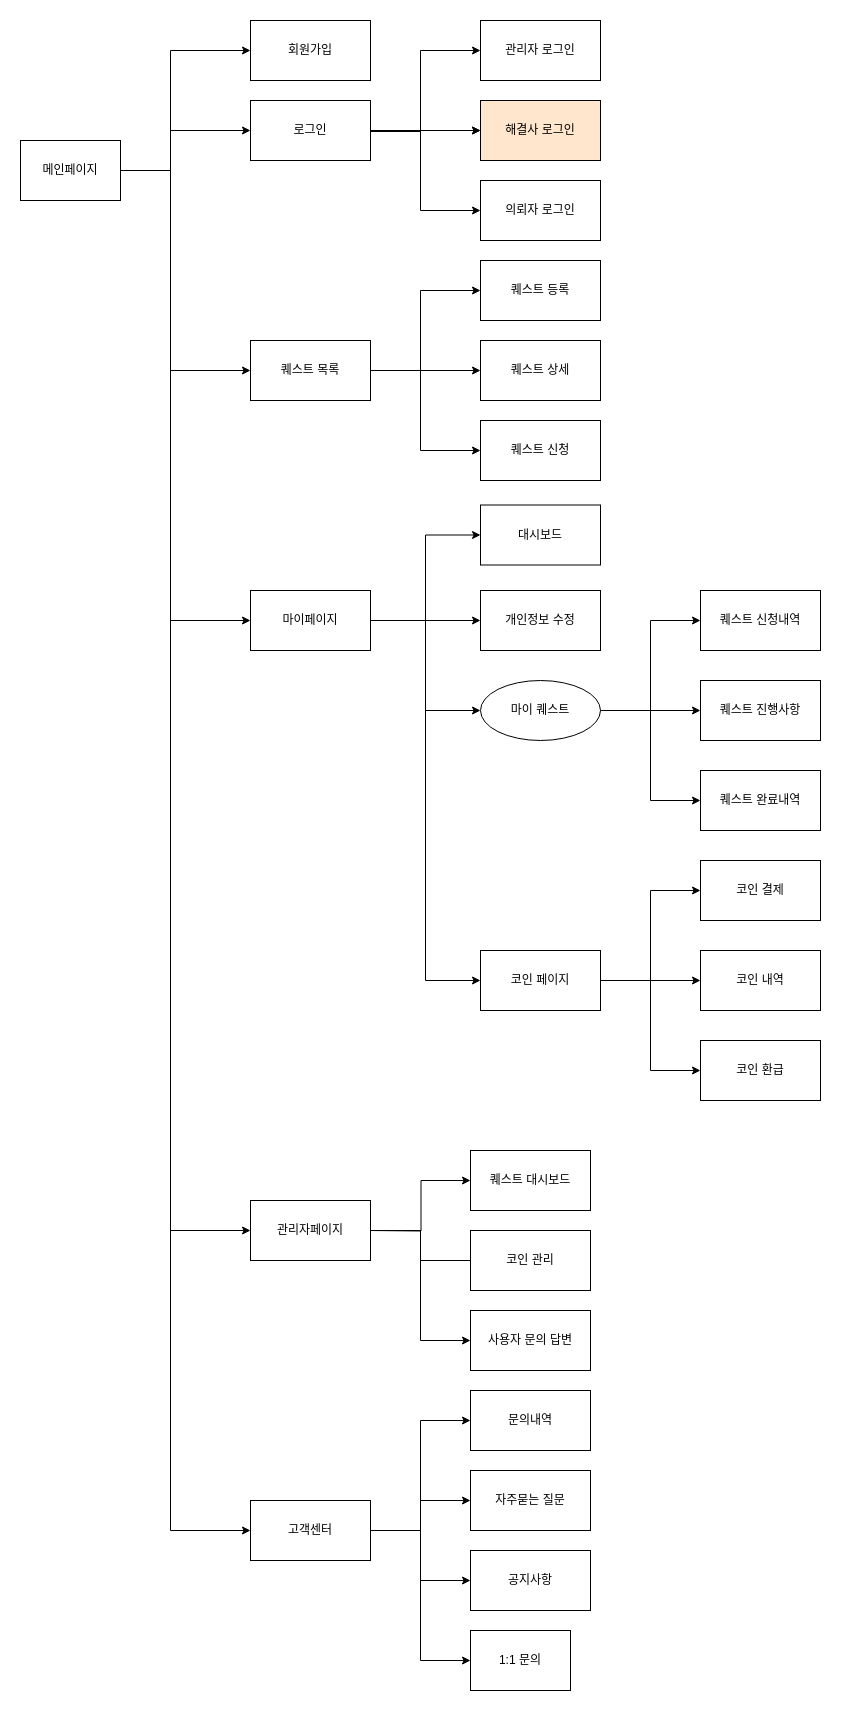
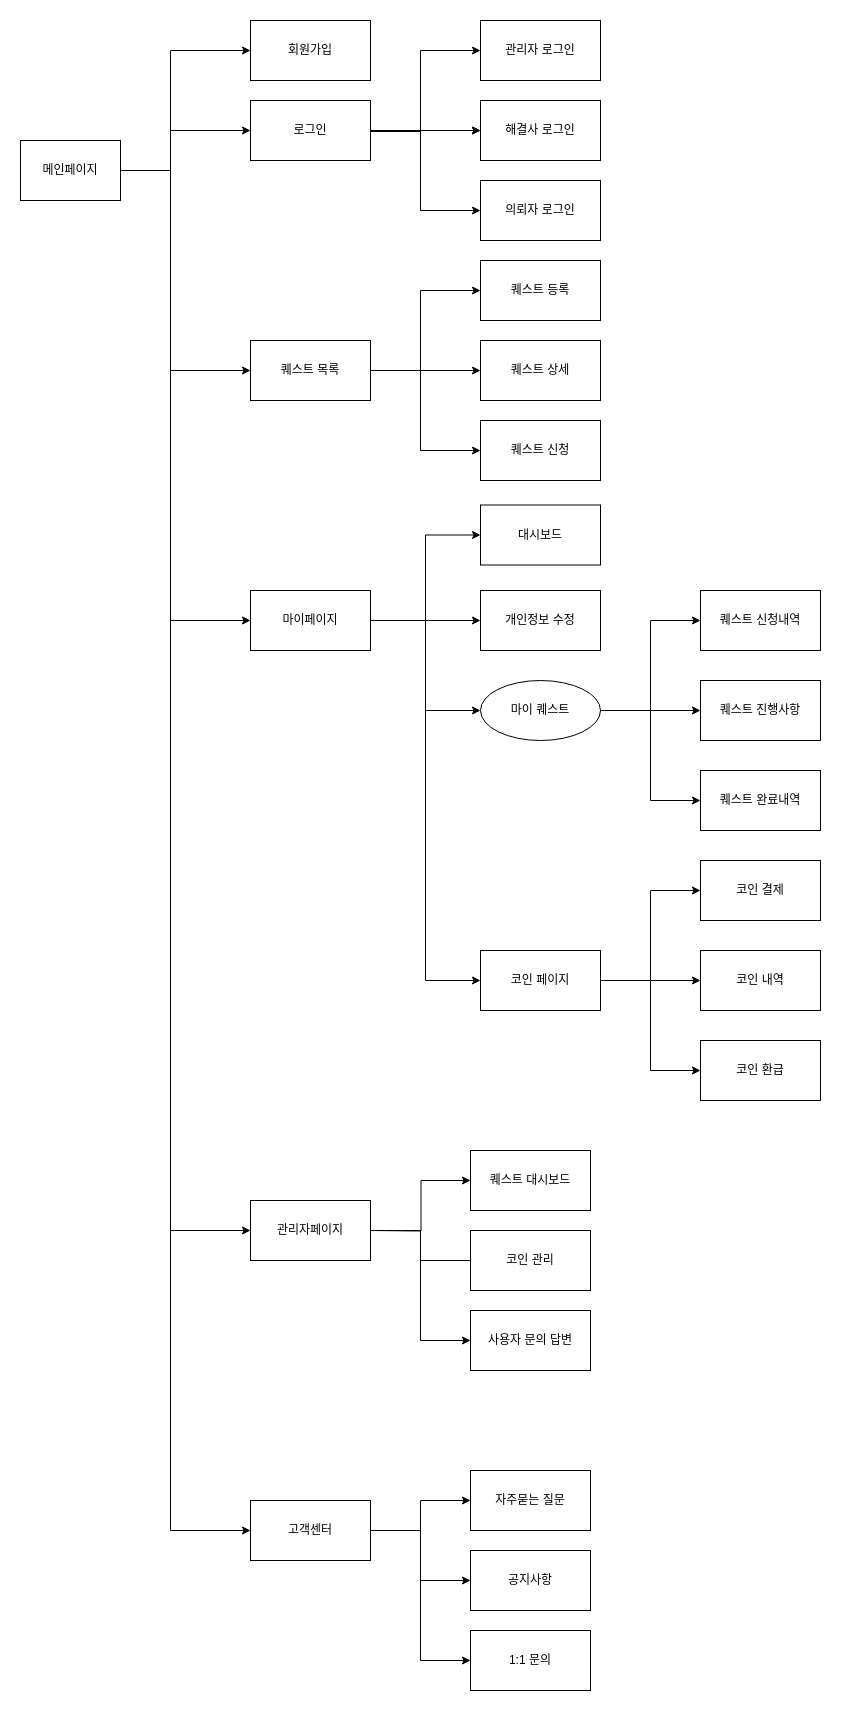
  <mxCell id="0" />
  <mxCell id="1" parent="0" />
  <mxCell id="2" value="" style="edgeStyle=orthogonalEdgeStyle;rounded=0;orthogonalLoop=1;jettySize=auto;html=1;" parent="1" source="7" target="12" edge="1"><mxGeometry relative="1" as="geometry"><Array as="points"><mxPoint x="170" y="170" /><mxPoint x="170" y="130" /></Array></mxGeometry></mxCell>
  <mxCell id="3" style="edgeStyle=orthogonalEdgeStyle;rounded=0;orthogonalLoop=1;jettySize=auto;html=1;exitX=1;exitY=0.5;exitDx=0;exitDy=0;entryX=0;entryY=0.5;entryDx=0;entryDy=0;" parent="1" source="7" target="13" edge="1"><mxGeometry relative="1" as="geometry"><Array as="points"><mxPoint x="170" y="170" /><mxPoint x="170" y="50" /></Array></mxGeometry></mxCell>
  <mxCell id="4" style="edgeStyle=orthogonalEdgeStyle;rounded=0;orthogonalLoop=1;jettySize=auto;html=1;exitX=1;exitY=0.633;exitDx=0;exitDy=0;entryX=0;entryY=0.5;entryDx=0;entryDy=0;exitPerimeter=0;" parent="1" source="7" target="16" edge="1"><mxGeometry relative="1" as="geometry"><mxPoint x="120" y="240" as="sourcePoint" /><Array as="points"><mxPoint x="120" y="170" /><mxPoint x="170" y="170" /><mxPoint x="170" y="370" /></Array></mxGeometry></mxCell>
  <mxCell id="5" style="edgeStyle=orthogonalEdgeStyle;rounded=0;orthogonalLoop=1;jettySize=auto;html=1;entryX=0;entryY=0.5;entryDx=0;entryDy=0;exitX=1;exitY=0.5;exitDx=0;exitDy=0;" parent="1" source="7" target="17" edge="1"><mxGeometry relative="1" as="geometry"><mxPoint x="120" y="240" as="sourcePoint" /><Array as="points"><mxPoint x="170" y="170" /><mxPoint x="170" y="1530" /></Array></mxGeometry></mxCell>
  <mxCell id="6" value="" style="edgeStyle=orthogonalEdgeStyle;rounded=0;orthogonalLoop=1;jettySize=auto;html=1;exitX=1;exitY=0.617;exitDx=0;exitDy=0;exitPerimeter=0;" parent="1" source="7" target="24" edge="1"><mxGeometry relative="1" as="geometry"><mxPoint x="120" y="240" as="sourcePoint" /><Array as="points"><mxPoint x="120" y="170" /><mxPoint x="170" y="170" /><mxPoint x="170" y="620" /></Array></mxGeometry></mxCell>
  <mxCell id="7" value="메인페이지" style="rounded=0;whiteSpace=wrap;html=1;" parent="1" vertex="1"><mxGeometry x="20" y="140" width="100" height="60" as="geometry" /></mxCell>
  <mxCell id="8" value="" style="edgeStyle=orthogonalEdgeStyle;rounded=0;orthogonalLoop=1;jettySize=auto;html=1;entryX=0;entryY=0.5;entryDx=0;entryDy=0;" parent="1" source="12" target="19" edge="1"><mxGeometry relative="1" as="geometry"><mxPoint x="540" y="217" as="targetPoint" /><Array as="points"><mxPoint x="420" y="130" /><mxPoint x="420" y="210" /></Array></mxGeometry></mxCell>
  <mxCell id="9" value="" style="edgeStyle=orthogonalEdgeStyle;rounded=0;orthogonalLoop=1;jettySize=auto;html=1;" parent="1" source="12" target="20" edge="1"><mxGeometry relative="1" as="geometry" /></mxCell>
  <mxCell id="10" value="" style="edgeStyle=orthogonalEdgeStyle;rounded=0;orthogonalLoop=1;jettySize=auto;html=1;" parent="1" source="12" target="20" edge="1"><mxGeometry relative="1" as="geometry" /></mxCell>
  <mxCell id="11" value="" style="edgeStyle=orthogonalEdgeStyle;rounded=0;orthogonalLoop=1;jettySize=auto;html=1;entryX=0;entryY=0.5;entryDx=0;entryDy=0;" parent="1" target="21" edge="1"><mxGeometry relative="1" as="geometry"><mxPoint x="360" y="130" as="sourcePoint" /><Array as="points"><mxPoint x="360" y="131" /><mxPoint x="420" y="131" /><mxPoint x="420" y="50" /></Array></mxGeometry></mxCell>
  <mxCell id="12" value="로그인" style="rounded=0;whiteSpace=wrap;html=1;" parent="1" vertex="1"><mxGeometry x="250" y="100" width="120" height="60" as="geometry" /></mxCell>
  <mxCell id="13" value="회원가입" style="rounded=0;whiteSpace=wrap;html=1;" parent="1" vertex="1"><mxGeometry x="250" y="20" width="120" height="60" as="geometry" /></mxCell>
  <mxCell id="14" value="" style="edgeStyle=orthogonalEdgeStyle;rounded=0;orthogonalLoop=1;jettySize=auto;html=1;" parent="1" source="16" target="22" edge="1"><mxGeometry relative="1" as="geometry" /></mxCell>
  <mxCell id="15" style="edgeStyle=orthogonalEdgeStyle;rounded=0;orthogonalLoop=1;jettySize=auto;html=1;exitX=1;exitY=0.5;exitDx=0;exitDy=0;entryX=0;entryY=0.5;entryDx=0;entryDy=0;" parent="1" source="16" target="25" edge="1"><mxGeometry relative="1" as="geometry"><Array as="points"><mxPoint x="420" y="370" /><mxPoint x="420" y="290" /></Array></mxGeometry></mxCell>
  <mxCell id="16" value="퀘스트 목록" style="rounded=0;whiteSpace=wrap;html=1;" parent="1" vertex="1"><mxGeometry x="250" y="340" width="120" height="60" as="geometry" /></mxCell>
  <mxCell id="17" value="고객센터" style="rounded=0;whiteSpace=wrap;html=1;" parent="1" vertex="1"><mxGeometry x="250" y="1500" width="120" height="60" as="geometry" /></mxCell>
  <mxCell id="18" style="edgeStyle=orthogonalEdgeStyle;rounded=0;orthogonalLoop=1;jettySize=auto;html=1;exitX=0.5;exitY=1;exitDx=0;exitDy=0;" parent="1" edge="1"><mxGeometry relative="1" as="geometry"><mxPoint x="70" y="270" as="sourcePoint" /><mxPoint x="70" y="270" as="targetPoint" /></mxGeometry></mxCell>
  <mxCell id="19" value="의뢰자 로그인" style="rounded=0;whiteSpace=wrap;html=1;" parent="1" vertex="1"><mxGeometry x="480" y="180" width="120" height="60" as="geometry" /></mxCell>
- <mxCell id="20" value="해결사 로그인" style="rounded=0;whiteSpace=wrap;html=1;fillColor=#ffe6cc;" parent="1" vertex="1"><mxGeometry x="480" y="100" width="120" height="60" as="geometry" /></mxCell>
+ <mxCell id="20" value="해결사 로그인" style="rounded=0;whiteSpace=wrap;html=1;" parent="1" vertex="1"><mxGeometry x="480" y="100" width="120" height="60" as="geometry" /></mxCell>
  <mxCell id="21" value="관리자 로그인" style="rounded=0;whiteSpace=wrap;html=1;" parent="1" vertex="1"><mxGeometry x="480" y="20" width="120" height="60" as="geometry" /></mxCell>
  <mxCell id="22" value="퀘스트 상세" style="rounded=0;whiteSpace=wrap;html=1;" parent="1" vertex="1"><mxGeometry x="480" y="340" width="120" height="60" as="geometry" /></mxCell>
  <mxCell id="23" value="" style="edgeStyle=orthogonalEdgeStyle;rounded=0;orthogonalLoop=1;jettySize=auto;html=1;entryX=0;entryY=0.5;entryDx=0;entryDy=0;" parent="1" source="24" target="29" edge="1"><mxGeometry relative="1" as="geometry" /></mxCell>
  <mxCell id="24" value="마이페이지" style="rounded=0;whiteSpace=wrap;html=1;" parent="1" vertex="1"><mxGeometry x="250" y="590" width="120" height="60" as="geometry" /></mxCell>
  <mxCell id="25" value="퀘스트 등록" style="rounded=0;whiteSpace=wrap;html=1;" parent="1" vertex="1"><mxGeometry x="480" y="260" width="120" height="60" as="geometry" /></mxCell>
  <mxCell id="26" value="퀘스트 신청" style="rounded=0;whiteSpace=wrap;html=1;" parent="1" vertex="1"><mxGeometry x="480" y="420" width="120" height="60" as="geometry" /></mxCell>
  <mxCell id="27" style="edgeStyle=orthogonalEdgeStyle;rounded=0;orthogonalLoop=1;jettySize=auto;html=1;exitX=1;exitY=0.75;exitDx=0;exitDy=0;entryX=0;entryY=0.5;entryDx=0;entryDy=0;" parent="1" source="16" target="26" edge="1"><mxGeometry relative="1" as="geometry"><mxPoint x="440" y="450" as="sourcePoint" /><mxPoint x="550" y="370" as="targetPoint" /><Array as="points"><mxPoint x="370" y="370" /><mxPoint x="420" y="370" /><mxPoint x="420" y="450" /></Array></mxGeometry></mxCell>
  <mxCell id="28" value="대시보드" style="rounded=0;whiteSpace=wrap;html=1;" parent="1" vertex="1"><mxGeometry x="480" y="504.5" width="120" height="60" as="geometry" /></mxCell>
  <mxCell id="29" value="개인정보 수정" style="rounded=0;whiteSpace=wrap;html=1;" parent="1" vertex="1"><mxGeometry x="480" y="590" width="120" height="60" as="geometry" /></mxCell>
  <mxCell id="30" style="edgeStyle=orthogonalEdgeStyle;rounded=0;orthogonalLoop=1;jettySize=auto;html=1;exitX=1;exitY=0.5;exitDx=0;exitDy=0;entryX=0;entryY=0.5;entryDx=0;entryDy=0;" parent="1" source="33" target="34" edge="1"><mxGeometry relative="1" as="geometry" /></mxCell>
  <mxCell id="31" style="edgeStyle=orthogonalEdgeStyle;rounded=0;orthogonalLoop=1;jettySize=auto;html=1;exitX=1;exitY=0.5;exitDx=0;exitDy=0;entryX=0;entryY=0.5;entryDx=0;entryDy=0;" parent="1" source="33" target="35" edge="1"><mxGeometry relative="1" as="geometry" /></mxCell>
  <mxCell id="32" style="edgeStyle=orthogonalEdgeStyle;rounded=0;orthogonalLoop=1;jettySize=auto;html=1;exitX=1;exitY=0.5;exitDx=0;exitDy=0;entryX=0;entryY=0.5;entryDx=0;entryDy=0;" parent="1" source="33" target="36" edge="1"><mxGeometry relative="1" as="geometry" /></mxCell>
  <mxCell id="33" value="마이 퀘스트" style="ellipse;whiteSpace=wrap;html=1;" parent="1" vertex="1"><mxGeometry x="480" y="680" width="120" height="60" as="geometry" /></mxCell>
  <mxCell id="34" value="퀘스트 신청내역" style="rounded=0;whiteSpace=wrap;html=1;" parent="1" vertex="1"><mxGeometry x="700" y="590" width="120" height="60" as="geometry" /></mxCell>
  <mxCell id="35" value="퀘스트 진행사항" style="rounded=0;whiteSpace=wrap;html=1;" parent="1" vertex="1"><mxGeometry x="700" y="680" width="120" height="60" as="geometry" /></mxCell>
  <mxCell id="36" value="퀘스트 완료내역" style="rounded=0;whiteSpace=wrap;html=1;" parent="1" vertex="1"><mxGeometry x="700" y="770" width="120" height="60" as="geometry" /></mxCell>
  <mxCell id="37" style="edgeStyle=orthogonalEdgeStyle;rounded=0;orthogonalLoop=1;jettySize=auto;html=1;exitX=1;exitY=0.5;exitDx=0;exitDy=0;entryX=0;entryY=0.5;entryDx=0;entryDy=0;" parent="1" source="40" target="44" edge="1"><mxGeometry relative="1" as="geometry" /></mxCell>
  <mxCell id="38" style="edgeStyle=orthogonalEdgeStyle;rounded=0;orthogonalLoop=1;jettySize=auto;html=1;exitX=1;exitY=0.5;exitDx=0;exitDy=0;entryX=0;entryY=0.5;entryDx=0;entryDy=0;" parent="1" source="40" target="45" edge="1"><mxGeometry relative="1" as="geometry" /></mxCell>
  <mxCell id="39" style="edgeStyle=orthogonalEdgeStyle;rounded=0;orthogonalLoop=1;jettySize=auto;html=1;exitX=1;exitY=0.5;exitDx=0;exitDy=0;entryX=0;entryY=0.5;entryDx=0;entryDy=0;" parent="1" source="40" target="46" edge="1"><mxGeometry relative="1" as="geometry" /></mxCell>
  <mxCell id="40" value="코인 페이지" style="rounded=0;whiteSpace=wrap;html=1;" parent="1" vertex="1"><mxGeometry x="480" y="950" width="120" height="60" as="geometry" /></mxCell>
  <mxCell id="41" value="" style="edgeStyle=orthogonalEdgeStyle;rounded=0;orthogonalLoop=1;jettySize=auto;html=1;entryX=0;entryY=0.5;entryDx=0;entryDy=0;exitX=1;exitY=0.5;exitDx=0;exitDy=0;" parent="1" source="24" target="28" edge="1"><mxGeometry relative="1" as="geometry"><mxPoint x="410" y="650" as="sourcePoint" /><mxPoint x="520" y="650" as="targetPoint" /></mxGeometry></mxCell>
  <mxCell id="42" value="" style="edgeStyle=orthogonalEdgeStyle;rounded=0;orthogonalLoop=1;jettySize=auto;html=1;entryX=0;entryY=0.5;entryDx=0;entryDy=0;exitX=1;exitY=0.5;exitDx=0;exitDy=0;" parent="1" source="24" target="33" edge="1"><mxGeometry relative="1" as="geometry"><mxPoint x="440" y="755" as="sourcePoint" /><mxPoint x="550" y="670" as="targetPoint" /></mxGeometry></mxCell>
  <mxCell id="43" value="" style="edgeStyle=orthogonalEdgeStyle;rounded=0;orthogonalLoop=1;jettySize=auto;html=1;entryX=0;entryY=0.5;entryDx=0;entryDy=0;exitX=1;exitY=0.5;exitDx=0;exitDy=0;" parent="1" source="24" target="40" edge="1"><mxGeometry relative="1" as="geometry"><mxPoint x="440" y="770" as="sourcePoint" /><mxPoint x="550" y="860" as="targetPoint" /></mxGeometry></mxCell>
  <mxCell id="44" value="코인 결제" style="rounded=0;whiteSpace=wrap;html=1;" parent="1" vertex="1"><mxGeometry x="700" y="860" width="120" height="60" as="geometry" /></mxCell>
  <mxCell id="45" value="코인 내역" style="rounded=0;whiteSpace=wrap;html=1;" parent="1" vertex="1"><mxGeometry x="700" y="950" width="120" height="60" as="geometry" /></mxCell>
  <mxCell id="46" value="코인 환급" style="rounded=0;whiteSpace=wrap;html=1;" parent="1" vertex="1"><mxGeometry x="700" y="1040" width="120" height="60" as="geometry" /></mxCell>
- <mxCell id="47" value="문의내역" style="rounded=0;whiteSpace=wrap;html=1;" parent="1" vertex="1"><mxGeometry x="470" y="1390" width="120" height="60" as="geometry" /></mxCell>
  <mxCell id="48" value="자주묻는 질문" style="rounded=0;whiteSpace=wrap;html=1;" parent="1" vertex="1"><mxGeometry x="470" y="1470" width="120" height="60" as="geometry" /></mxCell>
  <mxCell id="49" value="공지사항" style="rounded=0;whiteSpace=wrap;html=1;" parent="1" vertex="1"><mxGeometry x="470" y="1550" width="120" height="60" as="geometry" /></mxCell>
- <mxCell id="50" value="1:1 문의" style="rounded=0;whiteSpace=wrap;html=1;" parent="1" vertex="1"><mxGeometry x="470" y="1630" width="100" height="60" as="geometry" /></mxCell>
+ <mxCell id="50" value="1:1 문의" style="rounded=0;whiteSpace=wrap;html=1;" parent="1" vertex="1"><mxGeometry x="470" y="1630" width="120" height="60" as="geometry" /></mxCell>
  <mxCell id="51" value="관리자페이지" style="rounded=0;whiteSpace=wrap;html=1;" parent="1" vertex="1"><mxGeometry x="250" y="1200" width="120" height="60" as="geometry" /></mxCell>
  <mxCell id="52" style="edgeStyle=orthogonalEdgeStyle;rounded=0;orthogonalLoop=1;jettySize=auto;html=1;entryX=0;entryY=0.5;entryDx=0;entryDy=0;exitX=1;exitY=0.5;exitDx=0;exitDy=0;" parent="1" source="7" target="51" edge="1"><mxGeometry relative="1" as="geometry"><mxPoint x="220" y="1440" as="sourcePoint" /><mxPoint x="350" y="2710" as="targetPoint" /><Array as="points"><mxPoint x="170" y="170" /><mxPoint x="170" y="1230" /></Array></mxGeometry></mxCell>
  <mxCell id="53" value="퀘스트 대시보드" style="rounded=0;whiteSpace=wrap;html=1;" parent="1" vertex="1"><mxGeometry x="470" y="1150" width="120" height="60" as="geometry" /></mxCell>
  <mxCell id="54" value="사용자 문의 답변" style="rounded=0;whiteSpace=wrap;html=1;" parent="1" vertex="1"><mxGeometry x="470" y="1310" width="120" height="60" as="geometry" /></mxCell>
  <mxCell id="55" value="코인 관리" style="rounded=0;whiteSpace=wrap;html=1;" parent="1" vertex="1"><mxGeometry x="470" y="1230" width="120" height="60" as="geometry" /></mxCell>
  <mxCell id="56" style="edgeStyle=orthogonalEdgeStyle;rounded=0;orthogonalLoop=1;jettySize=auto;html=1;entryX=0;entryY=0.5;entryDx=0;entryDy=0;" parent="1" target="53" edge="1"><mxGeometry relative="1" as="geometry"><mxPoint x="370" y="1230" as="sourcePoint" /><mxPoint x="520" y="1230" as="targetPoint" /></mxGeometry></mxCell>
  <mxCell id="57" style="edgeStyle=orthogonalEdgeStyle;rounded=0;orthogonalLoop=1;jettySize=auto;html=1;entryX=0;entryY=0.5;entryDx=0;entryDy=0;exitX=1;exitY=0.5;exitDx=0;exitDy=0;endArrow=none;" parent="1" source="51" target="55" edge="1"><mxGeometry relative="1" as="geometry"><mxPoint x="410" y="1310" as="sourcePoint" /><mxPoint x="510" y="1260" as="targetPoint" /></mxGeometry></mxCell>
  <mxCell id="58" style="edgeStyle=orthogonalEdgeStyle;rounded=0;orthogonalLoop=1;jettySize=auto;html=1;entryX=0;entryY=0.5;entryDx=0;entryDy=0;exitX=1;exitY=0.5;exitDx=0;exitDy=0;" parent="1" source="51" target="54" edge="1"><mxGeometry relative="1" as="geometry"><mxPoint x="430" y="1280" as="sourcePoint" /><mxPoint x="530" y="1310" as="targetPoint" /></mxGeometry></mxCell>
- <mxCell id="59" style="edgeStyle=orthogonalEdgeStyle;rounded=0;orthogonalLoop=1;jettySize=auto;html=1;entryX=0;entryY=0.5;entryDx=0;entryDy=0;exitX=1;exitY=0.5;exitDx=0;exitDy=0;" parent="1" source="17" target="47" edge="1"><mxGeometry relative="1" as="geometry"><mxPoint x="430" y="1380" as="sourcePoint" /><mxPoint x="530" y="1410" as="targetPoint" /></mxGeometry></mxCell>
  <mxCell id="60" style="edgeStyle=orthogonalEdgeStyle;rounded=0;orthogonalLoop=1;jettySize=auto;html=1;entryX=0;entryY=0.5;entryDx=0;entryDy=0;exitX=1;exitY=0.5;exitDx=0;exitDy=0;" parent="1" source="17" target="48" edge="1"><mxGeometry relative="1" as="geometry"><mxPoint x="440" y="1610" as="sourcePoint" /><mxPoint x="540" y="1500" as="targetPoint" /></mxGeometry></mxCell>
  <mxCell id="61" style="edgeStyle=orthogonalEdgeStyle;rounded=0;orthogonalLoop=1;jettySize=auto;html=1;entryX=0;entryY=0.5;entryDx=0;entryDy=0;exitX=1;exitY=0.5;exitDx=0;exitDy=0;" parent="1" source="17" target="49" edge="1"><mxGeometry relative="1" as="geometry"><mxPoint x="430" y="1550" as="sourcePoint" /><mxPoint x="530" y="1520" as="targetPoint" /></mxGeometry></mxCell>
  <mxCell id="62" style="edgeStyle=orthogonalEdgeStyle;rounded=0;orthogonalLoop=1;jettySize=auto;html=1;entryX=0;entryY=0.5;entryDx=0;entryDy=0;exitX=1;exitY=0.5;exitDx=0;exitDy=0;" parent="1" source="17" target="50" edge="1"><mxGeometry relative="1" as="geometry"><mxPoint x="640" y="1560" as="sourcePoint" /><mxPoint x="740" y="1610" as="targetPoint" /></mxGeometry></mxCell>
